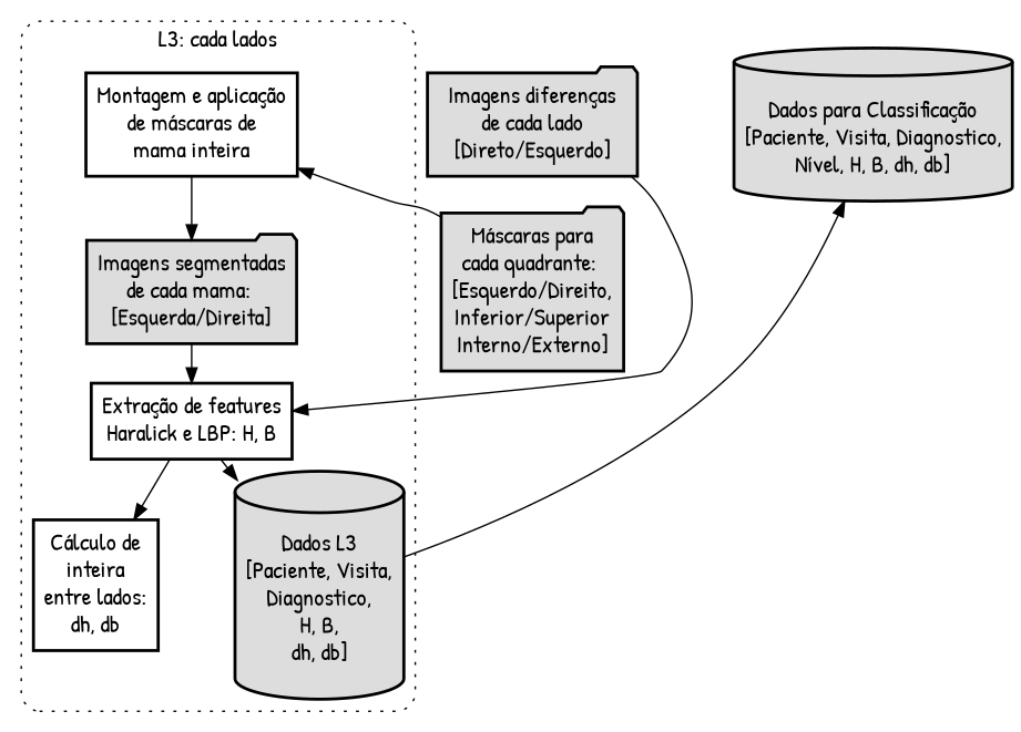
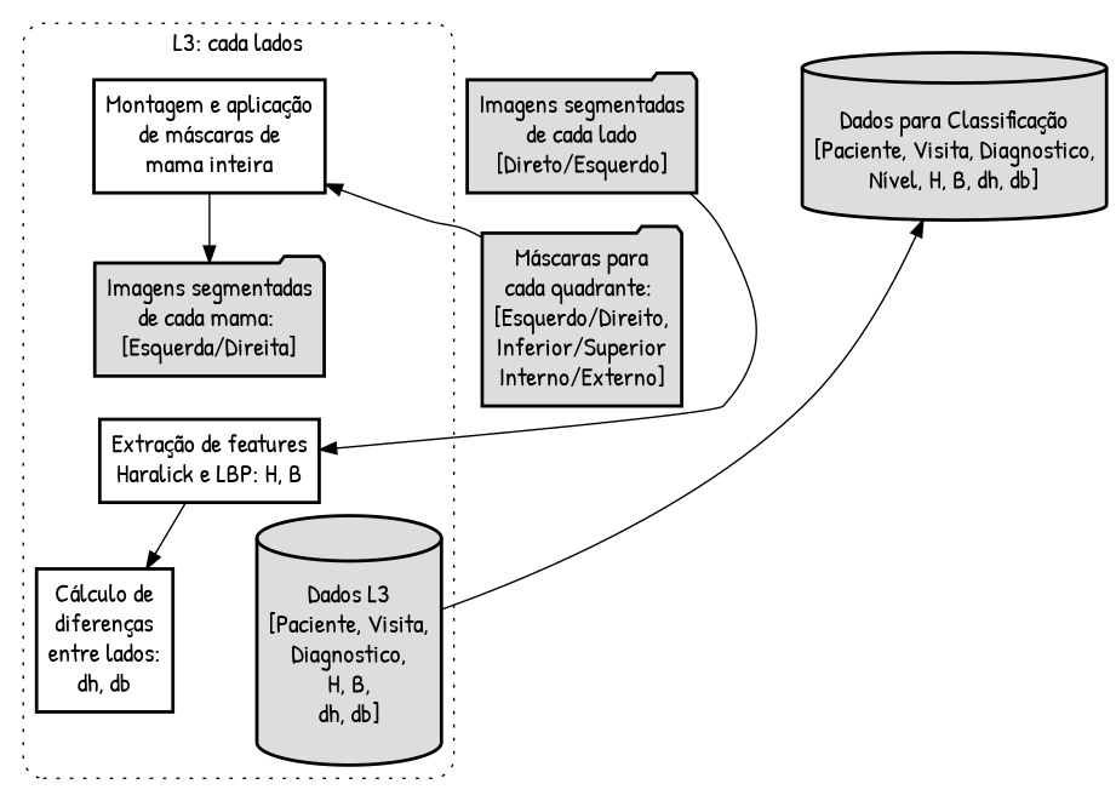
  digraph {
    fontname="Patrick Hand"
    nodesep=0.7
    ranksep=0.05
    node [fillcolor="#dddddd" fontname="Patrick Hand" fontsize=16 margin="0.1,0.1" shape=rectangle style="filled,bold"]
    edge [fontname="Patrick Hand" fontsize=14]
-   n1 [fillcolor="#ffffff" label="Cálculo de\ninteira\nentre lados:\ndh, db"]
+   n1 [fillcolor="#ffffff" label="Cálculo de\ndiferenças\nentre lados:\ndh, db"]
    n2 [label="\nDados L3\n[Paciente, Visita,\nDiagnostico,\nH, B,\ndh, db]" margin="0.1,0" shape=cylinder]
    n3 [fillcolor="#ffffff" label="Montagem e aplicação\nde máscaras de\nmama inteira"]
    n4 [label="Imagens segmentadas\nde cada mama: \n[Esquerda/Direita]" shape=folder]
    n5 [fillcolor="#ffffff" label="Extração de features\nHaralick e LBP: H, B"]
    n6 [label="\nDados para Classificação\n[Paciente, Visita, Diagnostico,\nNível, H, B, dh, db]" margin="0.1,0" shape=cylinder]
-   n7 [label="Imagens diferenças\nde cada lado\n[Direto/Esquerdo]" shape=folder]
+   n7 [label="Imagens segmentadas\nde cada lado\n[Direto/Esquerdo]" shape=folder]
    n8 [label="Máscaras para\ncada quadrante: \n[Esquerdo/Direito,\nInferior/Superior\nInterno/Externo]" shape=folder]
    subgraph cluster_1 {
      fontsize=16
      label="L3: cada lados"
      style="rounded,dotted"
      n3
      n4
      n5
      subgraph sub_2 {
        fontsize=16
        label="L3: cada mama"
        rank=same
        style="rounded,dotted"
        n1
        n2
      }
    }
    n2 -> n6 [constraint=false]
    n3 -> n4
-   n4 -> n5
    n5 -> n1
-   n5 -> n2
    n7 -> n5 [constraint=false]
    n7 -> n8 [style=invis]
    n8 -> n3 [constraint=false]
  }
